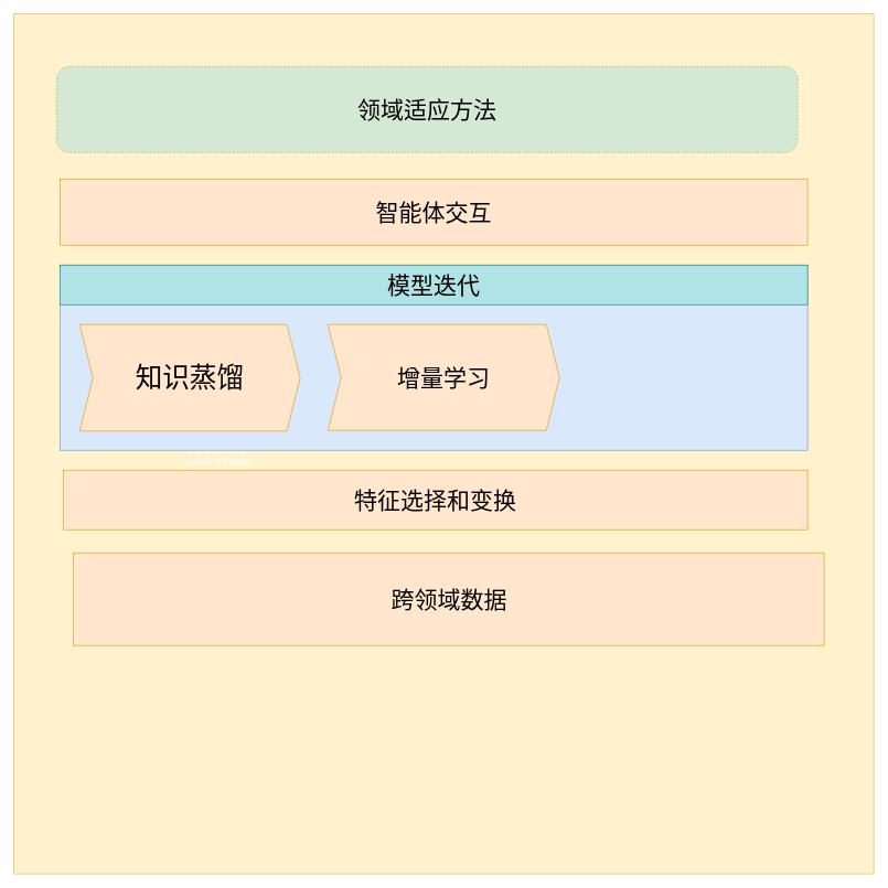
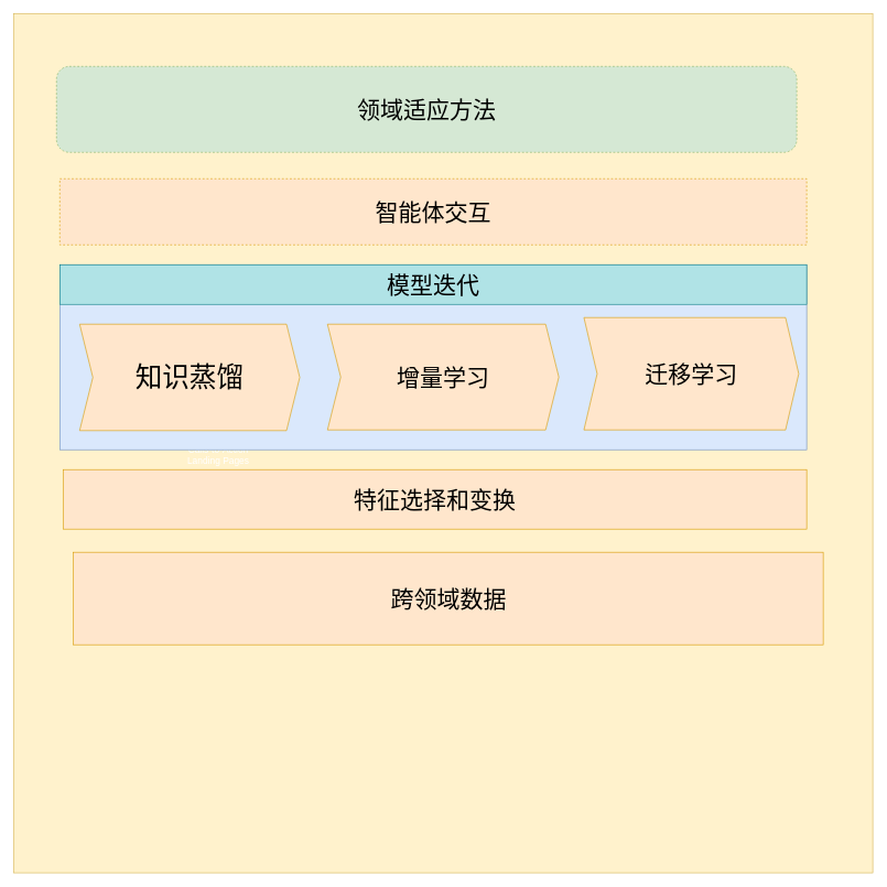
  <mxCell id="0" />
  <mxCell id="1" parent="0" />
  <mxCell id="2" value="" style="whiteSpace=wrap;html=1;aspect=fixed;fillColor=#fff2cc;strokeColor=#d6b656;" vertex="1" parent="1"><mxGeometry x="20" y="20" width="1300" height="1300" as="geometry" /></mxCell>
  <mxCell id="3" value="Forms&lt;div&gt;Calls-to-Action&lt;/div&gt;&lt;div&gt;Landing Pages&lt;/div&gt;" style="text;html=1;strokeColor=none;fillColor=none;align=center;verticalAlign=middle;whiteSpace=wrap;rounded=0;shadow=0;fontSize=14;fontColor=#FFFFFF;" parent="1" vertex="1"><mxGeometry x="190" y="635" width="280" height="90" as="geometry" /></mxCell>
  <mxCell id="4" value="" style="rounded=0;whiteSpace=wrap;html=1;fillColor=#dae8fc;strokeColor=#6c8ebf;" vertex="1" parent="1"><mxGeometry x="90" y="400" width="1130" height="280" as="geometry" /></mxCell>
  <mxCell id="5" value="&lt;span style=&quot;font-size: 41px;&quot;&gt;知识蒸馏&lt;/span&gt;" style="rounded=0;whiteSpace=wrap;html=1;fillColor=#ffe6cc;strokeColor=#d79b00;shape=step;perimeter=stepPerimeter;fixedSize=1;" vertex="1" parent="1"><mxGeometry x="120" y="490" width="333" height="161" as="geometry" /></mxCell>
+ <mxCell id="6" value="&lt;font style=&quot;font-size: 35px;&quot;&gt;迁移学习&lt;/font&gt;" style="rounded=0;whiteSpace=wrap;html=1;fillColor=#ffe6cc;strokeColor=#d79b00;shape=step;perimeter=stepPerimeter;fixedSize=1;" vertex="1" parent="1"><mxGeometry x="883" y="480" width="325" height="170" as="geometry" /></mxCell>
  <mxCell id="7" value="&lt;span style=&quot;font-size: 35px;&quot;&gt;跨领域数据&lt;/span&gt;" style="rounded=0;whiteSpace=wrap;html=1;fillColor=#ffe6cc;strokeColor=#d79b00;" vertex="1" parent="1"><mxGeometry x="110.5" y="835" width="1134.5" height="140" as="geometry" /></mxCell>
  <mxCell id="8" value="&lt;font style=&quot;font-size: 35px;&quot;&gt;特征选择和变换&lt;/font&gt;" style="rounded=0;whiteSpace=wrap;html=1;fillColor=#ffe6cc;strokeColor=#d79b00;" vertex="1" parent="1"><mxGeometry x="95" y="710" width="1125" height="90" as="geometry" /></mxCell>
  <mxCell id="9" value="&lt;font style=&quot;font-size: 35px;&quot;&gt;领域适应方法&lt;/font&gt;" style="rounded=1;whiteSpace=wrap;html=1;fillColor=#d5e8d4;strokeColor=#82b366;dashed=1;" vertex="1" parent="1"><mxGeometry x="85" y="100" width="1120" height="130" as="geometry" /></mxCell>
- <mxCell id="10" value="&lt;font style=&quot;font-size: 35px;&quot;&gt;智能体交互&lt;/font&gt;" style="rounded=0;whiteSpace=wrap;html=1;fillColor=#ffe6cc;strokeColor=#d79b00;" vertex="1" parent="1"><mxGeometry x="90" y="270" width="1130" height="100" as="geometry" /></mxCell>
+ <mxCell id="10" value="&lt;font style=&quot;font-size: 35px;&quot;&gt;智能体交互&lt;/font&gt;" style="rounded=0;whiteSpace=wrap;html=1;fillColor=#ffe6cc;strokeColor=#d79b00;dashed=1;" vertex="1" parent="1"><mxGeometry x="90" y="270" width="1130" height="100" as="geometry" /></mxCell>
  <mxCell id="11" value="&lt;span style=&quot;font-size: 35px;&quot;&gt;增量学习&lt;/span&gt;" style="shape=step;perimeter=stepPerimeter;whiteSpace=wrap;html=1;fixedSize=1;fillColor=#ffe6cc;strokeColor=#d79b00;" vertex="1" parent="1"><mxGeometry x="495" y="490" width="350" height="160" as="geometry" /></mxCell>
  <mxCell id="12" value="&lt;font style=&quot;font-size: 35px;&quot;&gt;模型迭代&lt;/font&gt;" style="rounded=0;whiteSpace=wrap;html=1;fillColor=#b0e3e6;strokeColor=#0e8088;" vertex="1" parent="1"><mxGeometry x="90" y="400" width="1130" height="60" as="geometry" /></mxCell>
